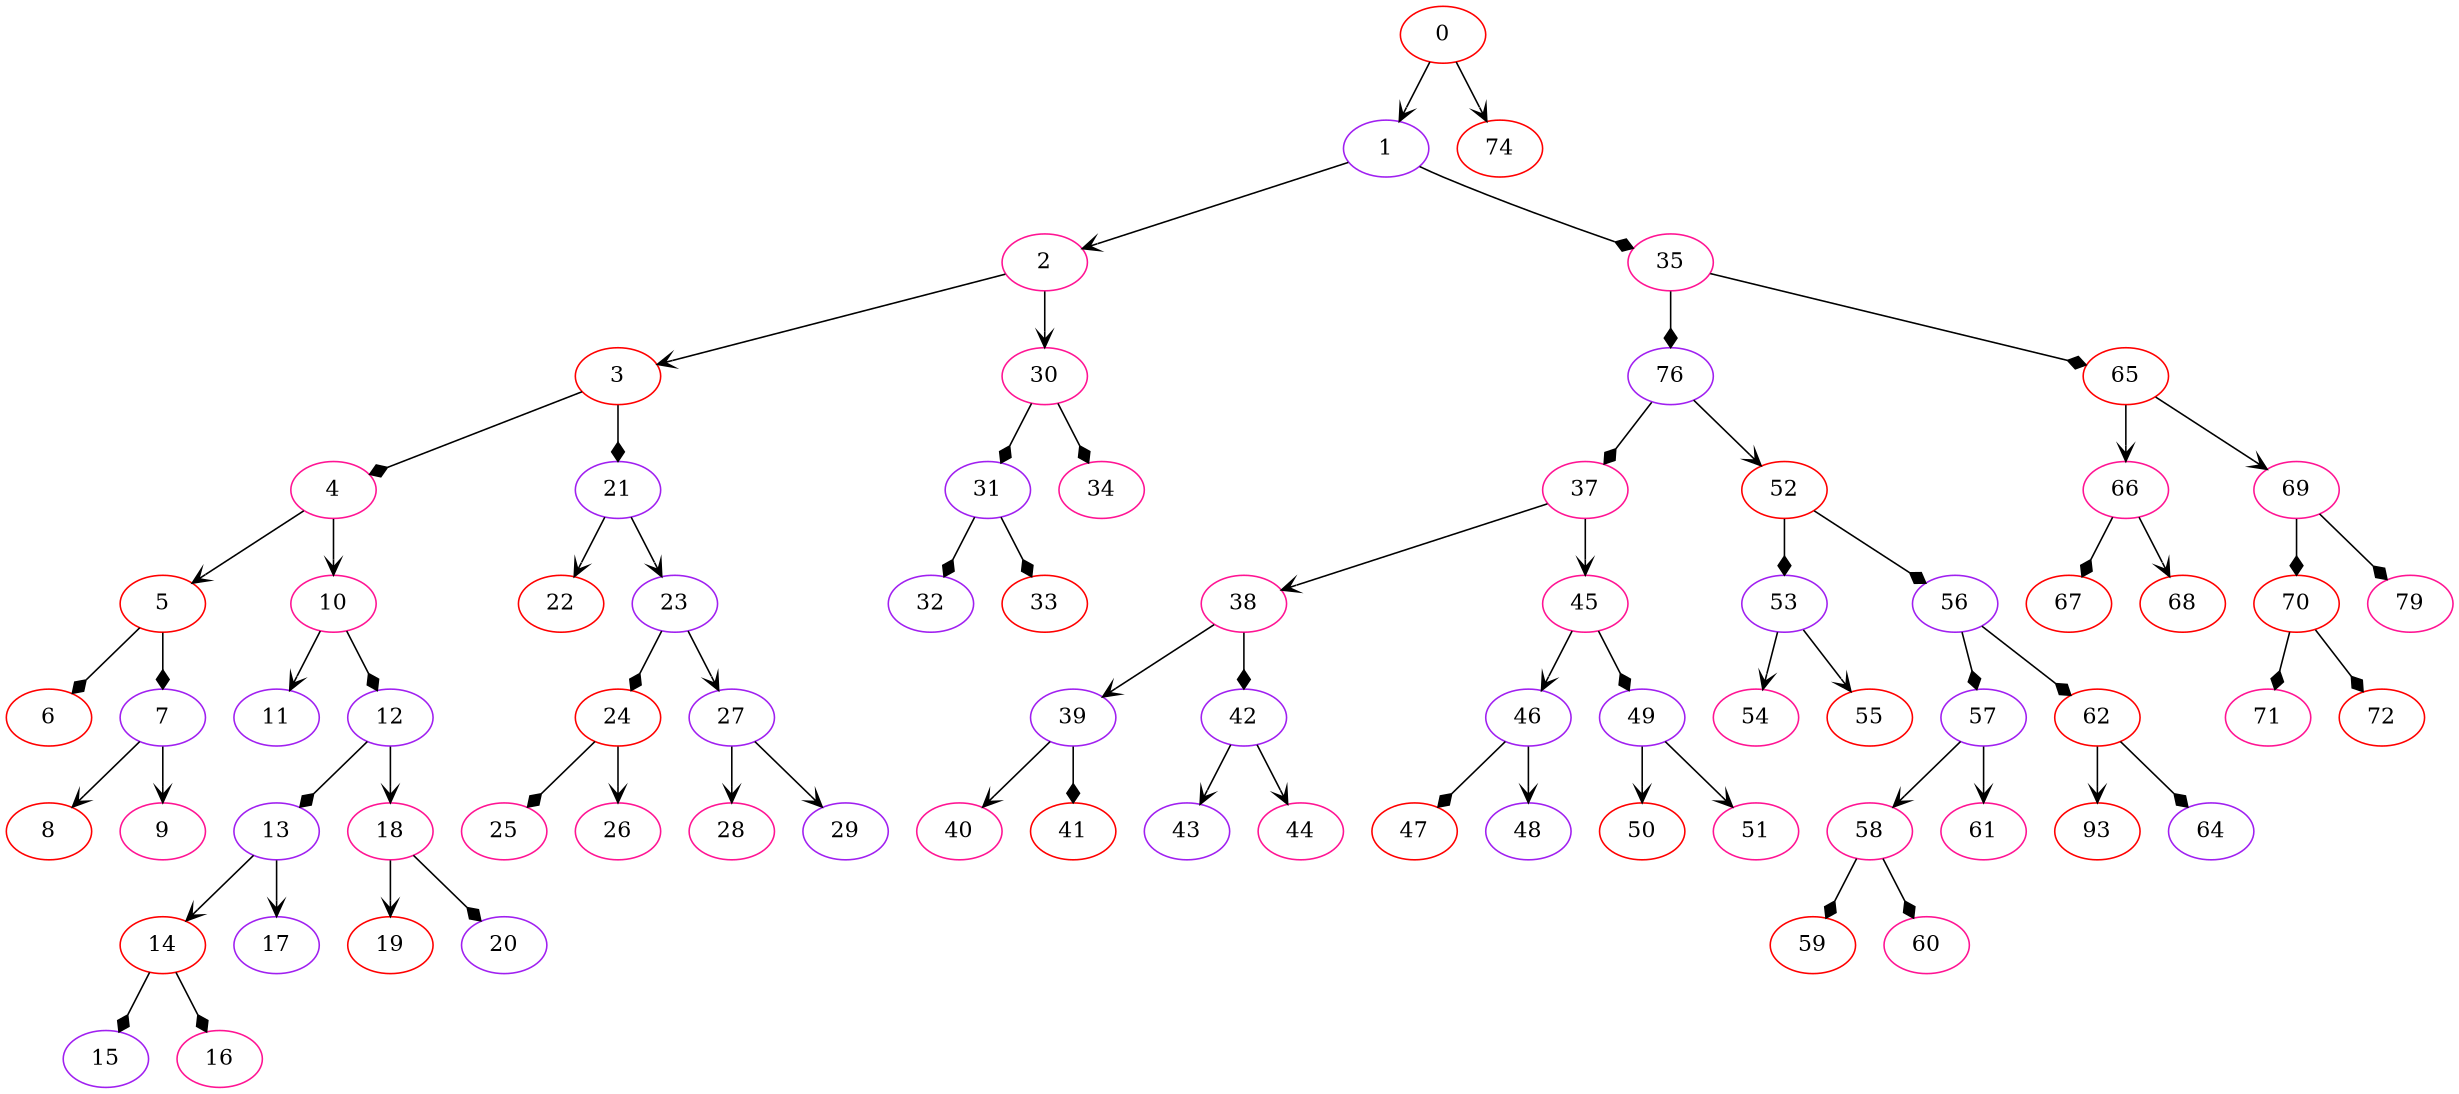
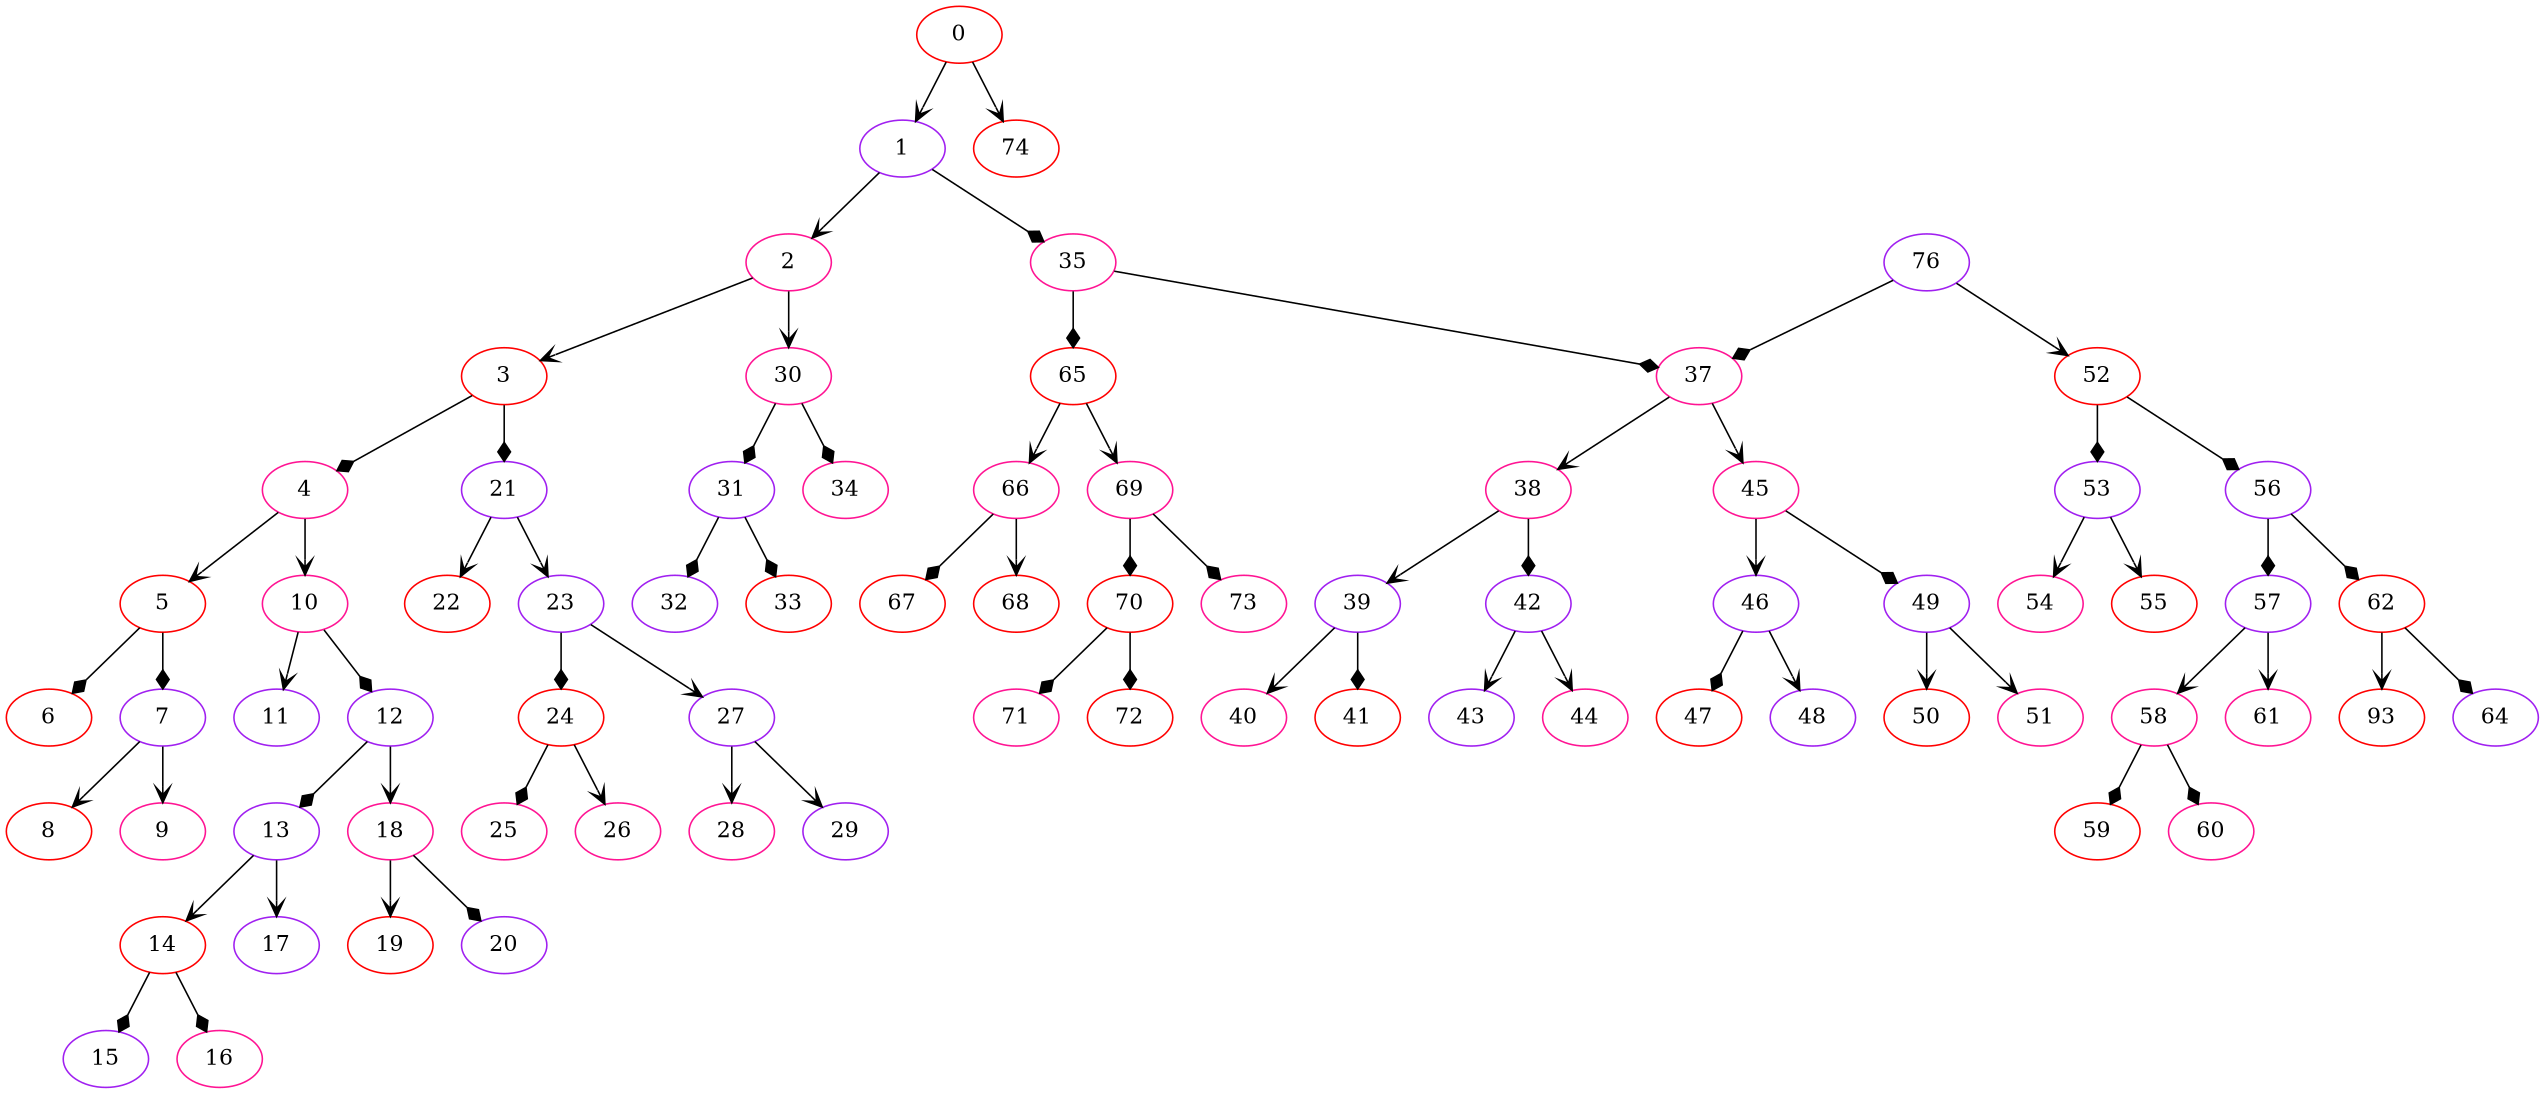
  digraph {
    node [color=deeppink]
    edge [arrowhead=vee]
    0 [color=red]
    1 [color=purple]
    74 [color=red]
    2
    35
    3 [color=red]
    30
    n8 [color=purple label=76]
    65 [color=red]
    4
    21 [color=purple]
    31 [color=purple]
    34
    5 [color=red]
    10
    22 [color=red]
    23 [color=purple]
    6 [color=red]
    7 [color=purple]
    11 [color=purple]
    12 [color=purple]
    8 [color=red]
    9
    13 [color=purple]
    18
    14 [color=red]
    17 [color=purple]
    19 [color=red]
    20 [color=purple]
    15 [color=purple]
    16
    24 [color=red]
    27 [color=purple]
    25
    26
    28
    29 [color=purple]
    32 [color=purple]
    33 [color=red]
    37
    52 [color=red]
    66
    69
    38
    45
    53 [color=purple]
    56 [color=purple]
    39 [color=purple]
    42 [color=purple]
    46 [color=purple]
    49 [color=purple]
    40
    41 [color=red]
    43 [color=purple]
    44
    47 [color=red]
    48 [color=purple]
    50 [color=red]
    51
    54
    55 [color=red]
    57 [color=purple]
    62 [color=red]
    58
    61
    n66 [color=red label=93]
    64 [color=purple]
    59 [color=red]
    60
    67 [color=red]
    68 [color=red]
    70 [color=red]
-   73 [label=79]
+   73
    71
    72 [color=red]
    0 -> 1
    0 -> 74
    1 -> 2
    1 -> 35 [arrowhead=diamond]
    2 -> 3
    2 -> 30
-   35 -> n8 [arrowhead=diamond]
+   35 -> 37 [arrowhead=diamond]
    35 -> 65 [arrowhead=diamond]
    3 -> 4 [arrowhead=diamond]
    3 -> 21 [arrowhead=diamond]
    30 -> 31 [arrowhead=diamond]
    30 -> 34 [arrowhead=diamond]
    n8 -> 37 [arrowhead=diamond]
    n8 -> 52
    65 -> 66
    65 -> 69
    4 -> 5
    4 -> 10
    21 -> 22
    21 -> 23
    31 -> 32 [arrowhead=diamond]
    31 -> 33 [arrowhead=diamond]
    5 -> 6 [arrowhead=diamond]
    5 -> 7 [arrowhead=diamond]
    10 -> 11
    10 -> 12 [arrowhead=diamond]
    23 -> 24 [arrowhead=diamond]
    23 -> 27
    7 -> 8
    7 -> 9
    12 -> 13 [arrowhead=diamond]
    12 -> 18
    13 -> 14
    13 -> 17
    18 -> 19
    18 -> 20 [arrowhead=diamond]
    14 -> 15 [arrowhead=diamond]
    14 -> 16 [arrowhead=diamond]
    24 -> 25 [arrowhead=diamond]
    24 -> 26
    27 -> 28
    27 -> 29
    37 -> 38
    37 -> 45
    52 -> 53 [arrowhead=diamond]
    52 -> 56 [arrowhead=diamond]
    66 -> 67 [arrowhead=diamond]
    66 -> 68
    69 -> 70 [arrowhead=diamond]
    69 -> 73 [arrowhead=diamond]
    38 -> 39
    38 -> 42 [arrowhead=diamond]
    45 -> 46
    45 -> 49 [arrowhead=diamond]
    53 -> 54
    53 -> 55
    56 -> 57 [arrowhead=diamond]
    56 -> 62 [arrowhead=diamond]
    39 -> 40
    39 -> 41 [arrowhead=diamond]
    42 -> 43
    42 -> 44
    46 -> 47 [arrowhead=diamond]
    46 -> 48
    49 -> 50
    49 -> 51
    57 -> 58
    57 -> 61
    62 -> n66
    62 -> 64 [arrowhead=diamond]
    58 -> 59 [arrowhead=diamond]
    58 -> 60 [arrowhead=diamond]
    70 -> 71 [arrowhead=diamond]
    70 -> 72 [arrowhead=diamond]
  }
